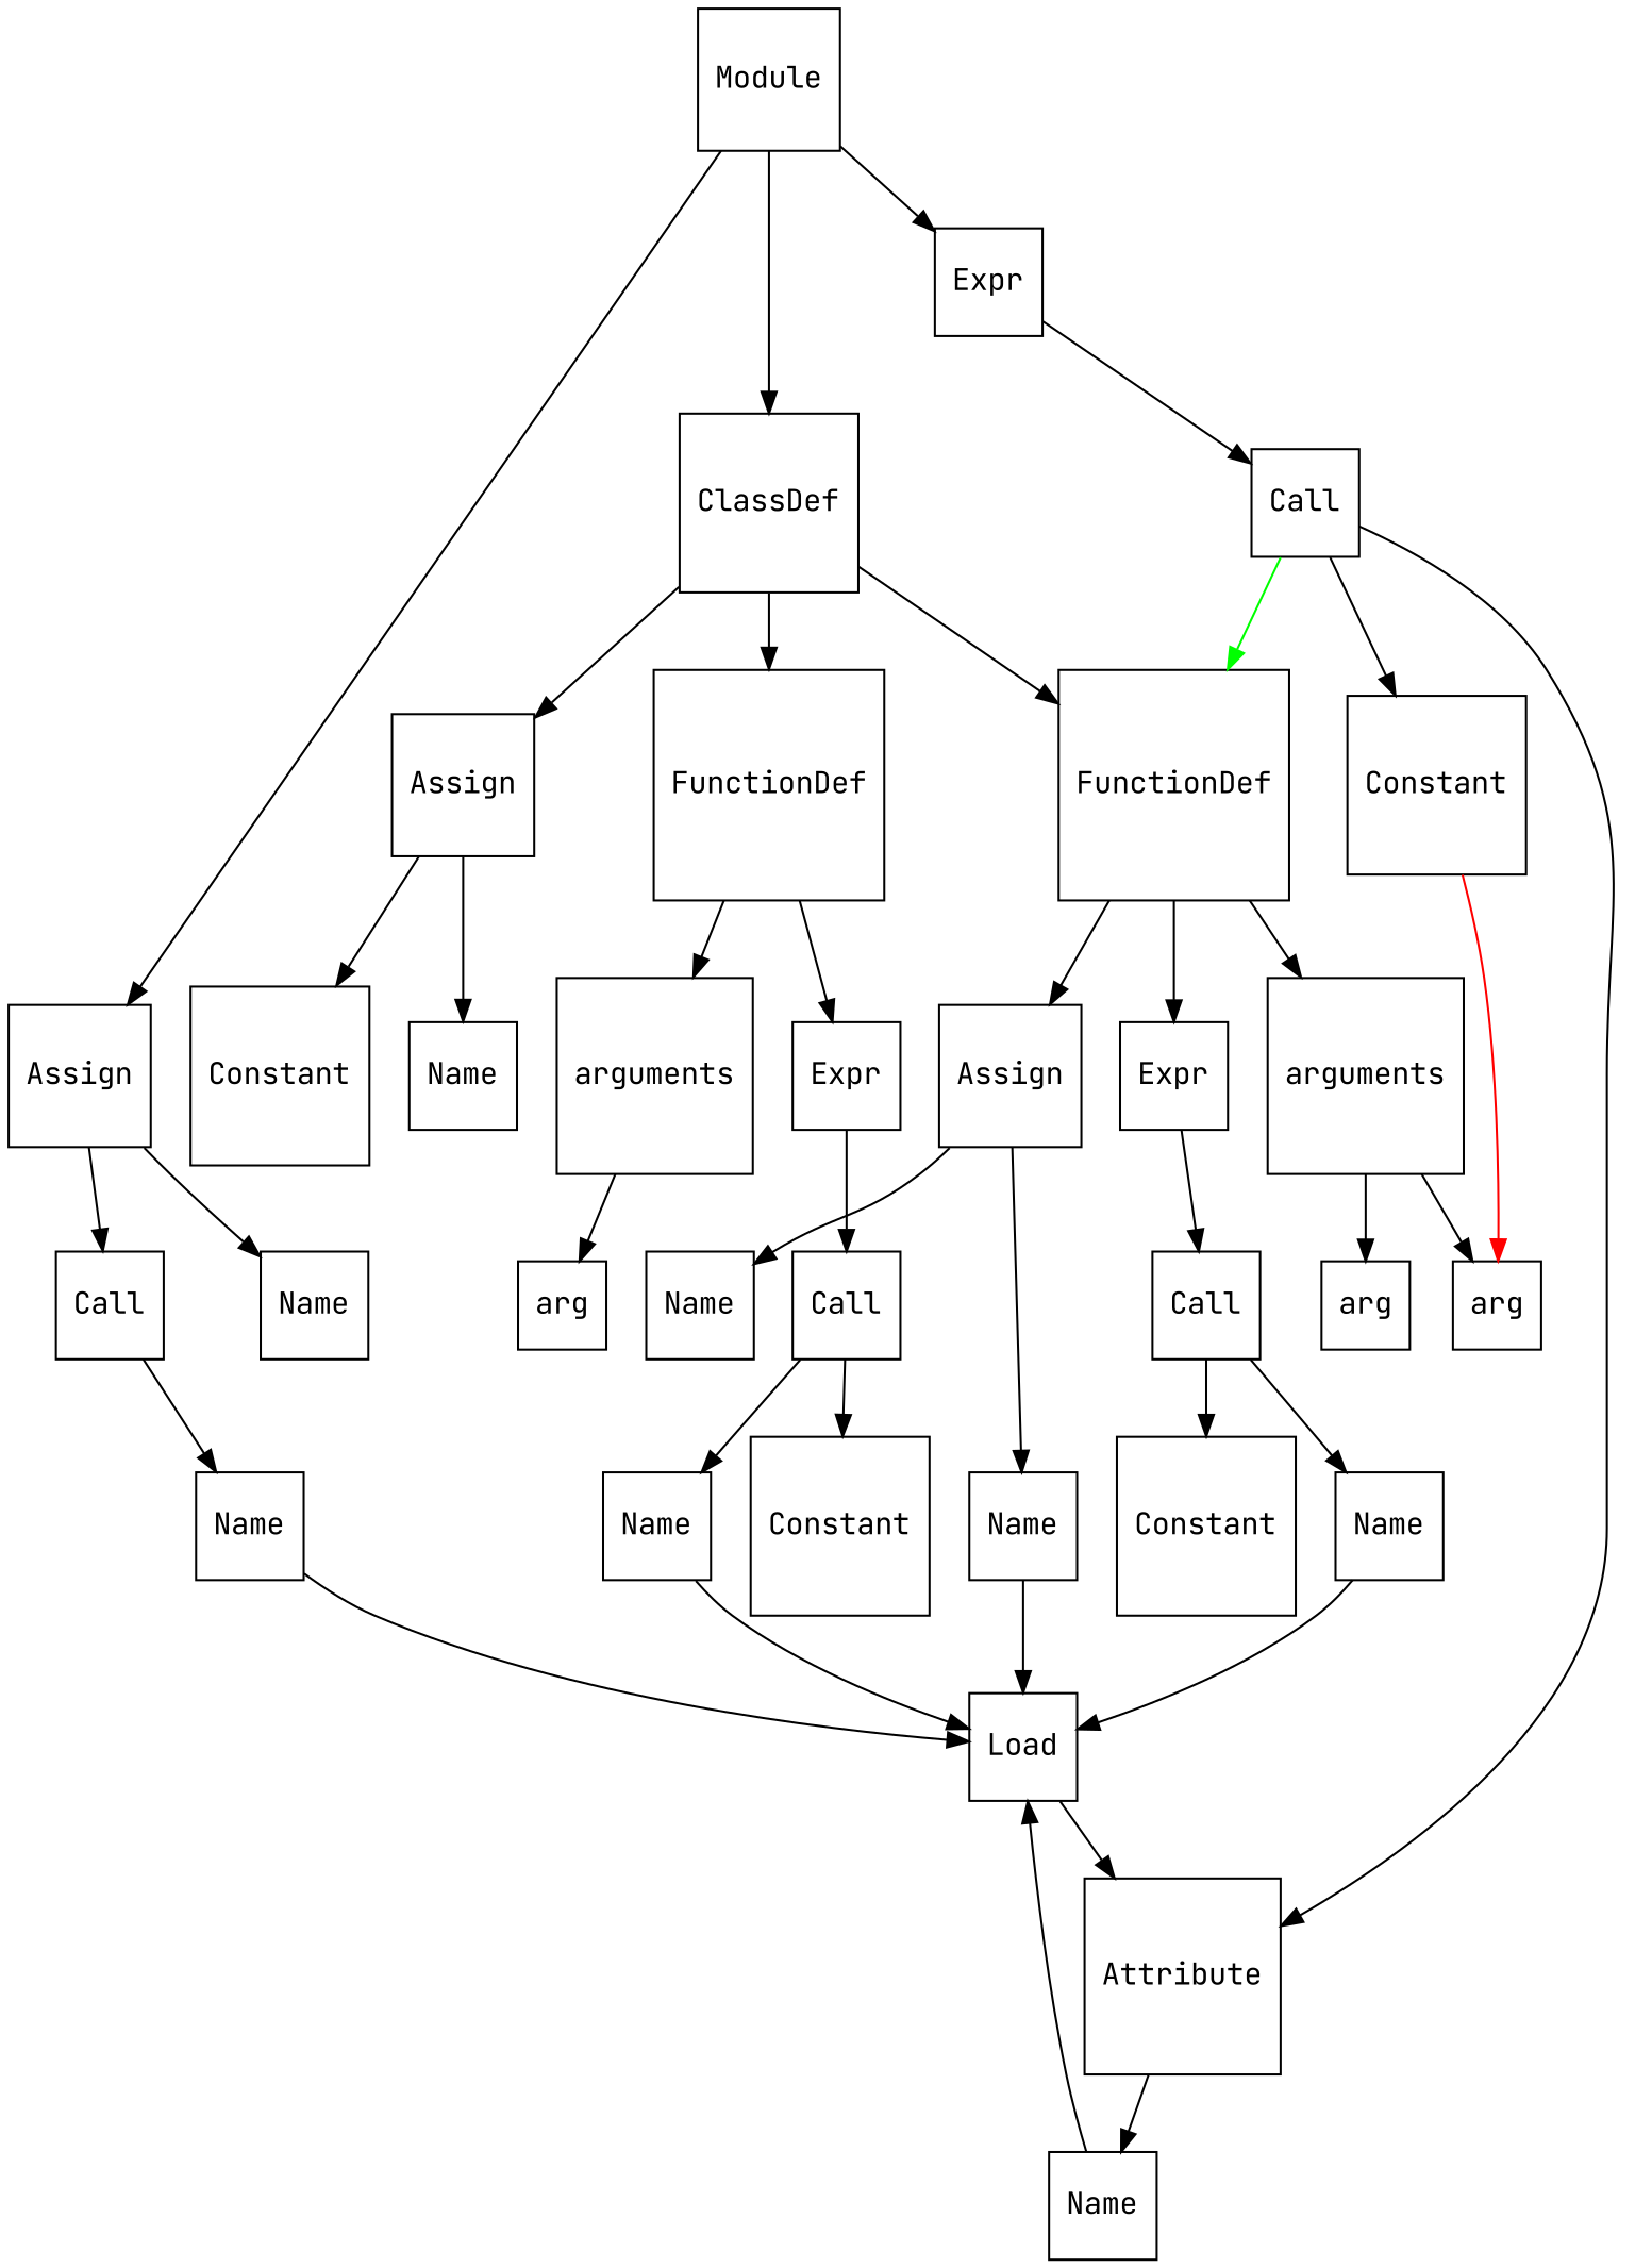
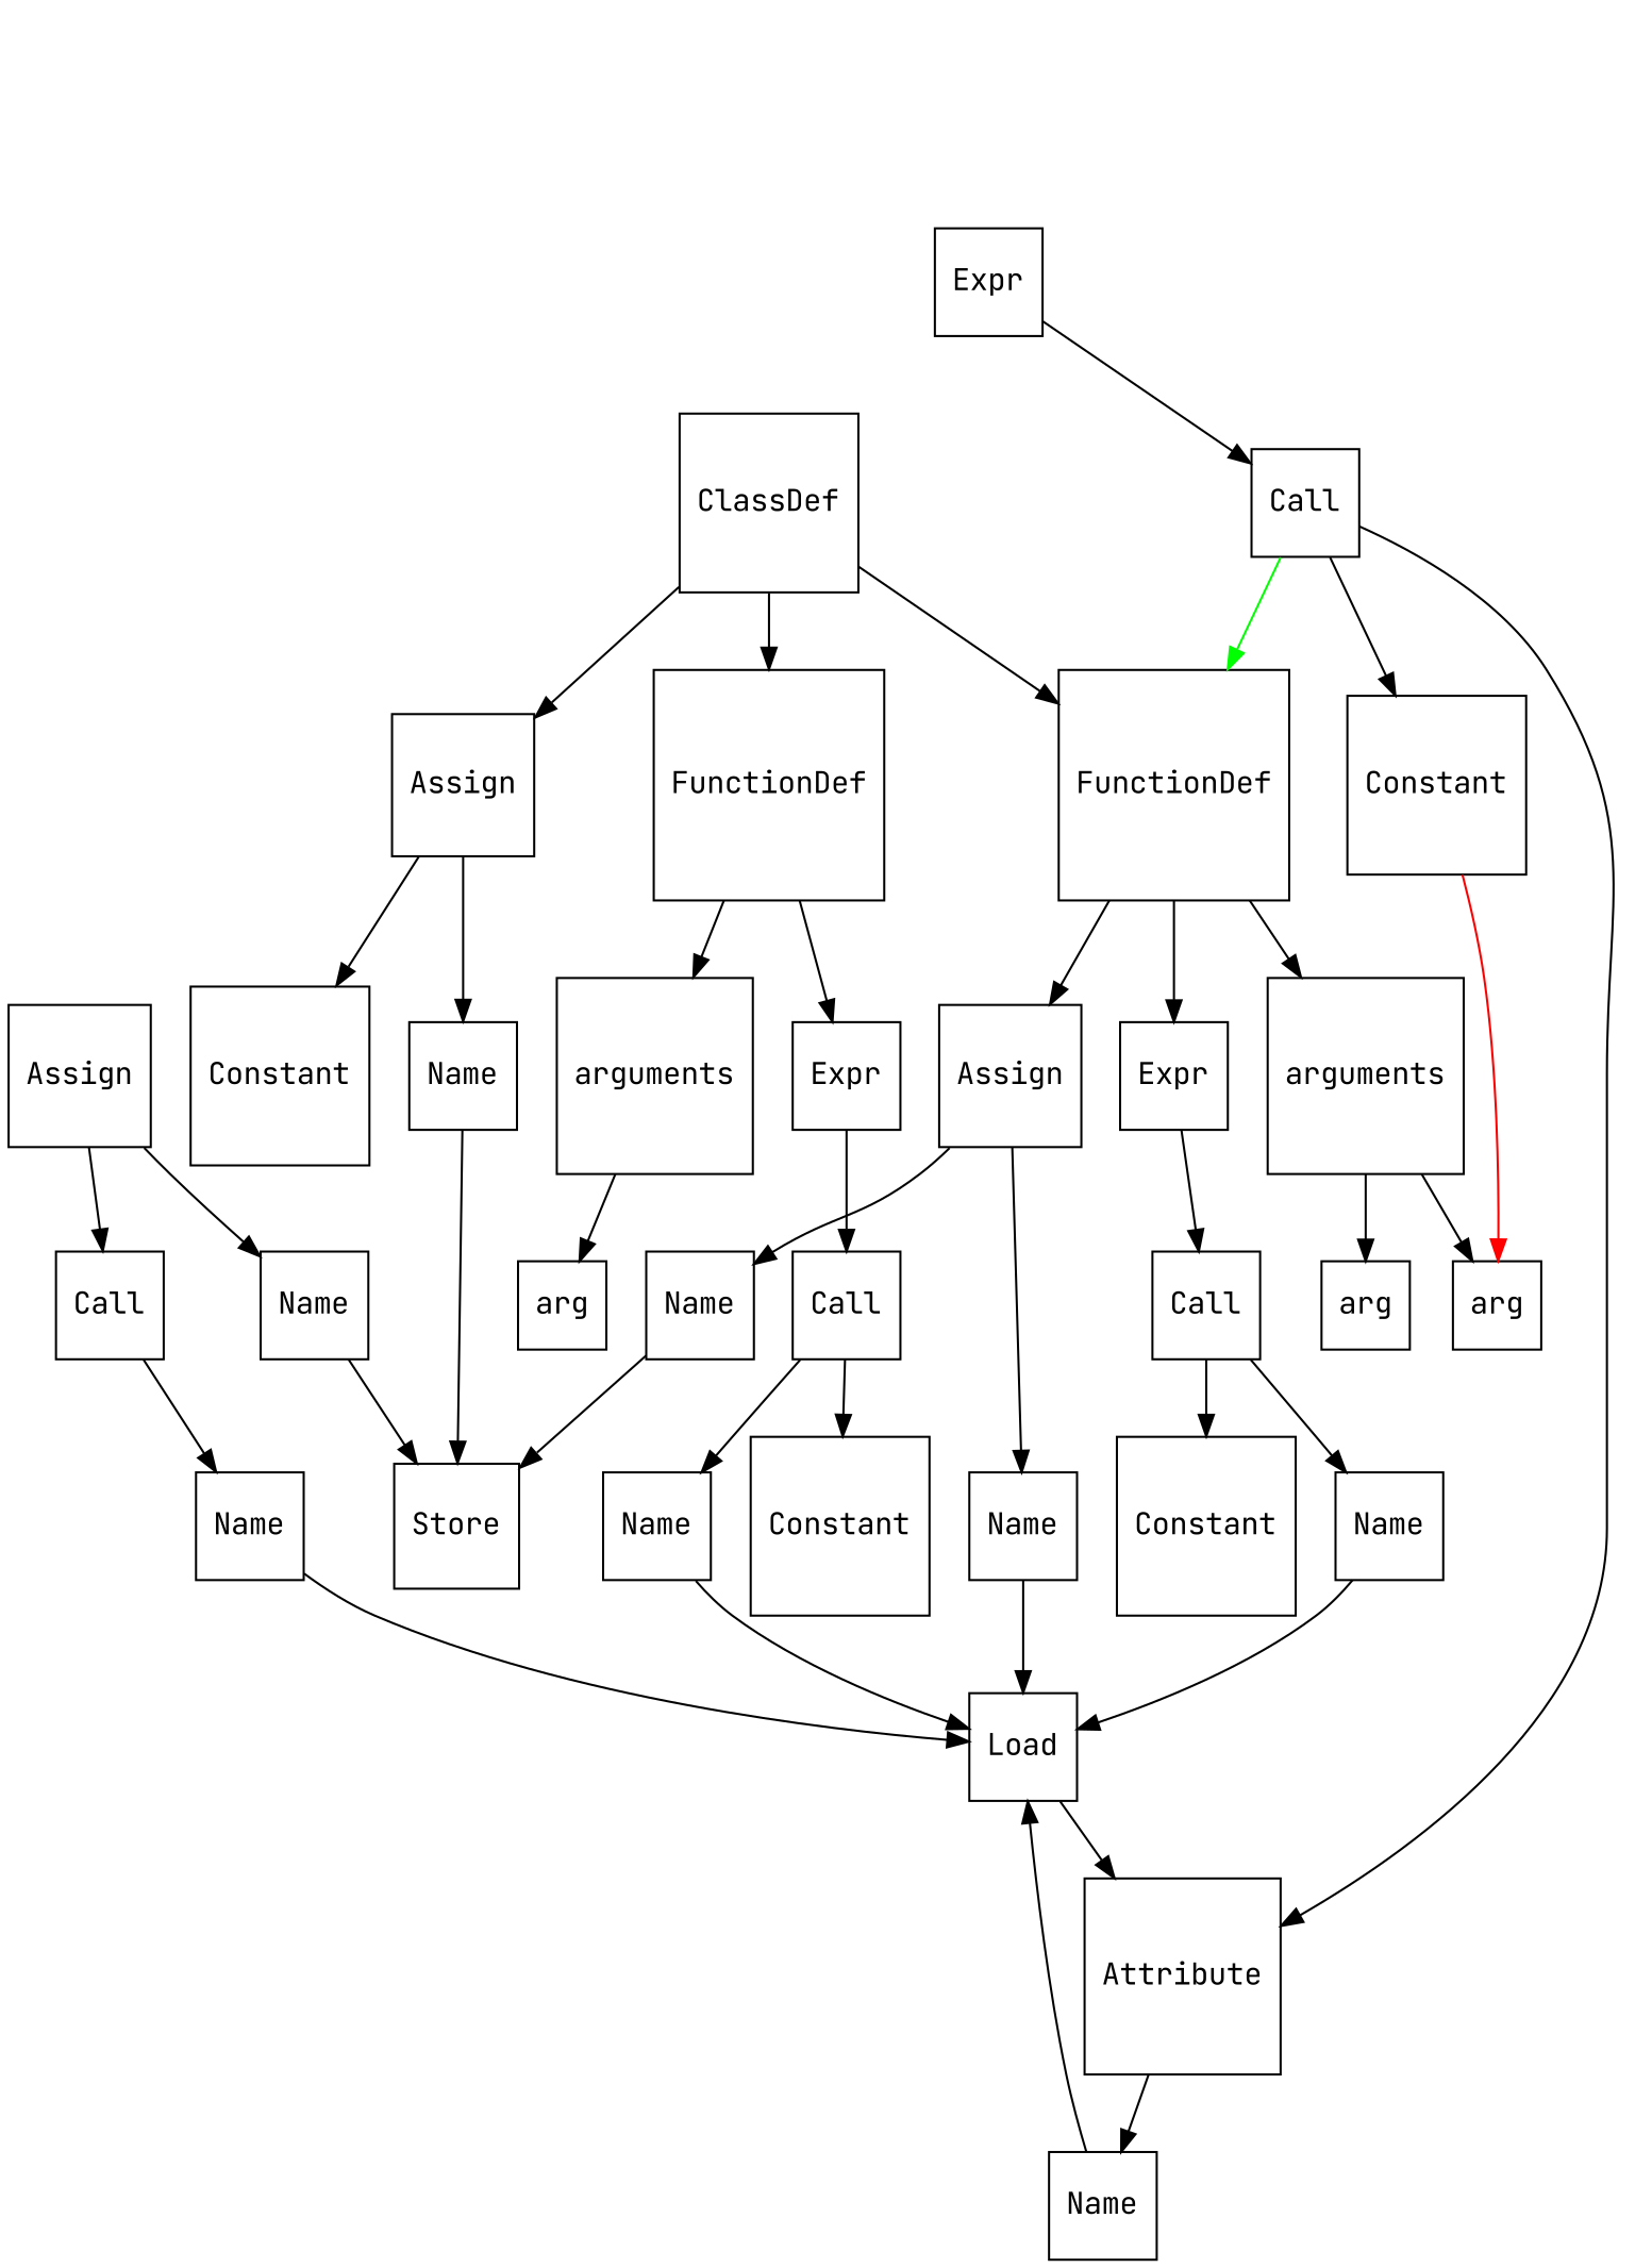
  digraph {
    fontname="JetBrains Mono"
    rankdir=TD
    node [fontname="JetBrains Mono" shape=square]
    edge [fontname="JetBrains Mono"]
-   n1 [label=Module]
    n2 [label=ClassDef]
    n3 [label=Assign]
    n4 [label=Expr]
    n5 [label=Assign]
    n6 [label=FunctionDef]
    n7 [label=FunctionDef]
    n8 [label=Name]
    n9 [label=Call]
    n10 [label=Call]
    n11 [label=Name]
    n12 [label=Constant]
    n13 [label=arguments]
    n14 [label=Expr]
    n15 [label=arguments]
    n16 [label=Assign]
    n17 [label=Expr]
+   n18 [label=Store]
    n19 [label=arg]
    n20 [label=Call]
    n21 [label=Name]
    n22 [label=Constant]
    n23 [label=Load]
    n24 [label=Attribute]
    n25 [label=arg]
    n26 [label=arg]
    n27 [label=Name]
    n28 [label=Name]
    n29 [label=Call]
    n30 [label=Name]
    n31 [label=Constant]
    n32 [label=Name]
    n33 [label=Constant]
    n34 [label=Name]
-   n1 -> n2
-   n1 -> n3
-   n1 -> n4
    n2 -> n5
    n2 -> n6
    n2 -> n7
    n3 -> n8
    n3 -> n9
    n4 -> n10
    n5 -> n11
    n5 -> n12
    n6 -> n13
    n6 -> n14
    n7 -> n15
    n7 -> n16
    n7 -> n17
+   n8 -> n18
    n9 -> n32
    n10 -> n7 [color=green]
    n10 -> n24
    n10 -> n33
+   n11 -> n18
    n13 -> n19
    n14 -> n20
    n15 -> n25
    n15 -> n26
    n16 -> n27
    n16 -> n28
    n17 -> n29
    n20 -> n21
    n20 -> n22
    n21 -> n23
    n23 -> n24
    n24 -> n34
+   n27 -> n18
    n28 -> n23
    n29 -> n30
    n29 -> n31
    n30 -> n23
    n32 -> n23
    n33 -> n25 [color=red]
    n34 -> n23
  }
